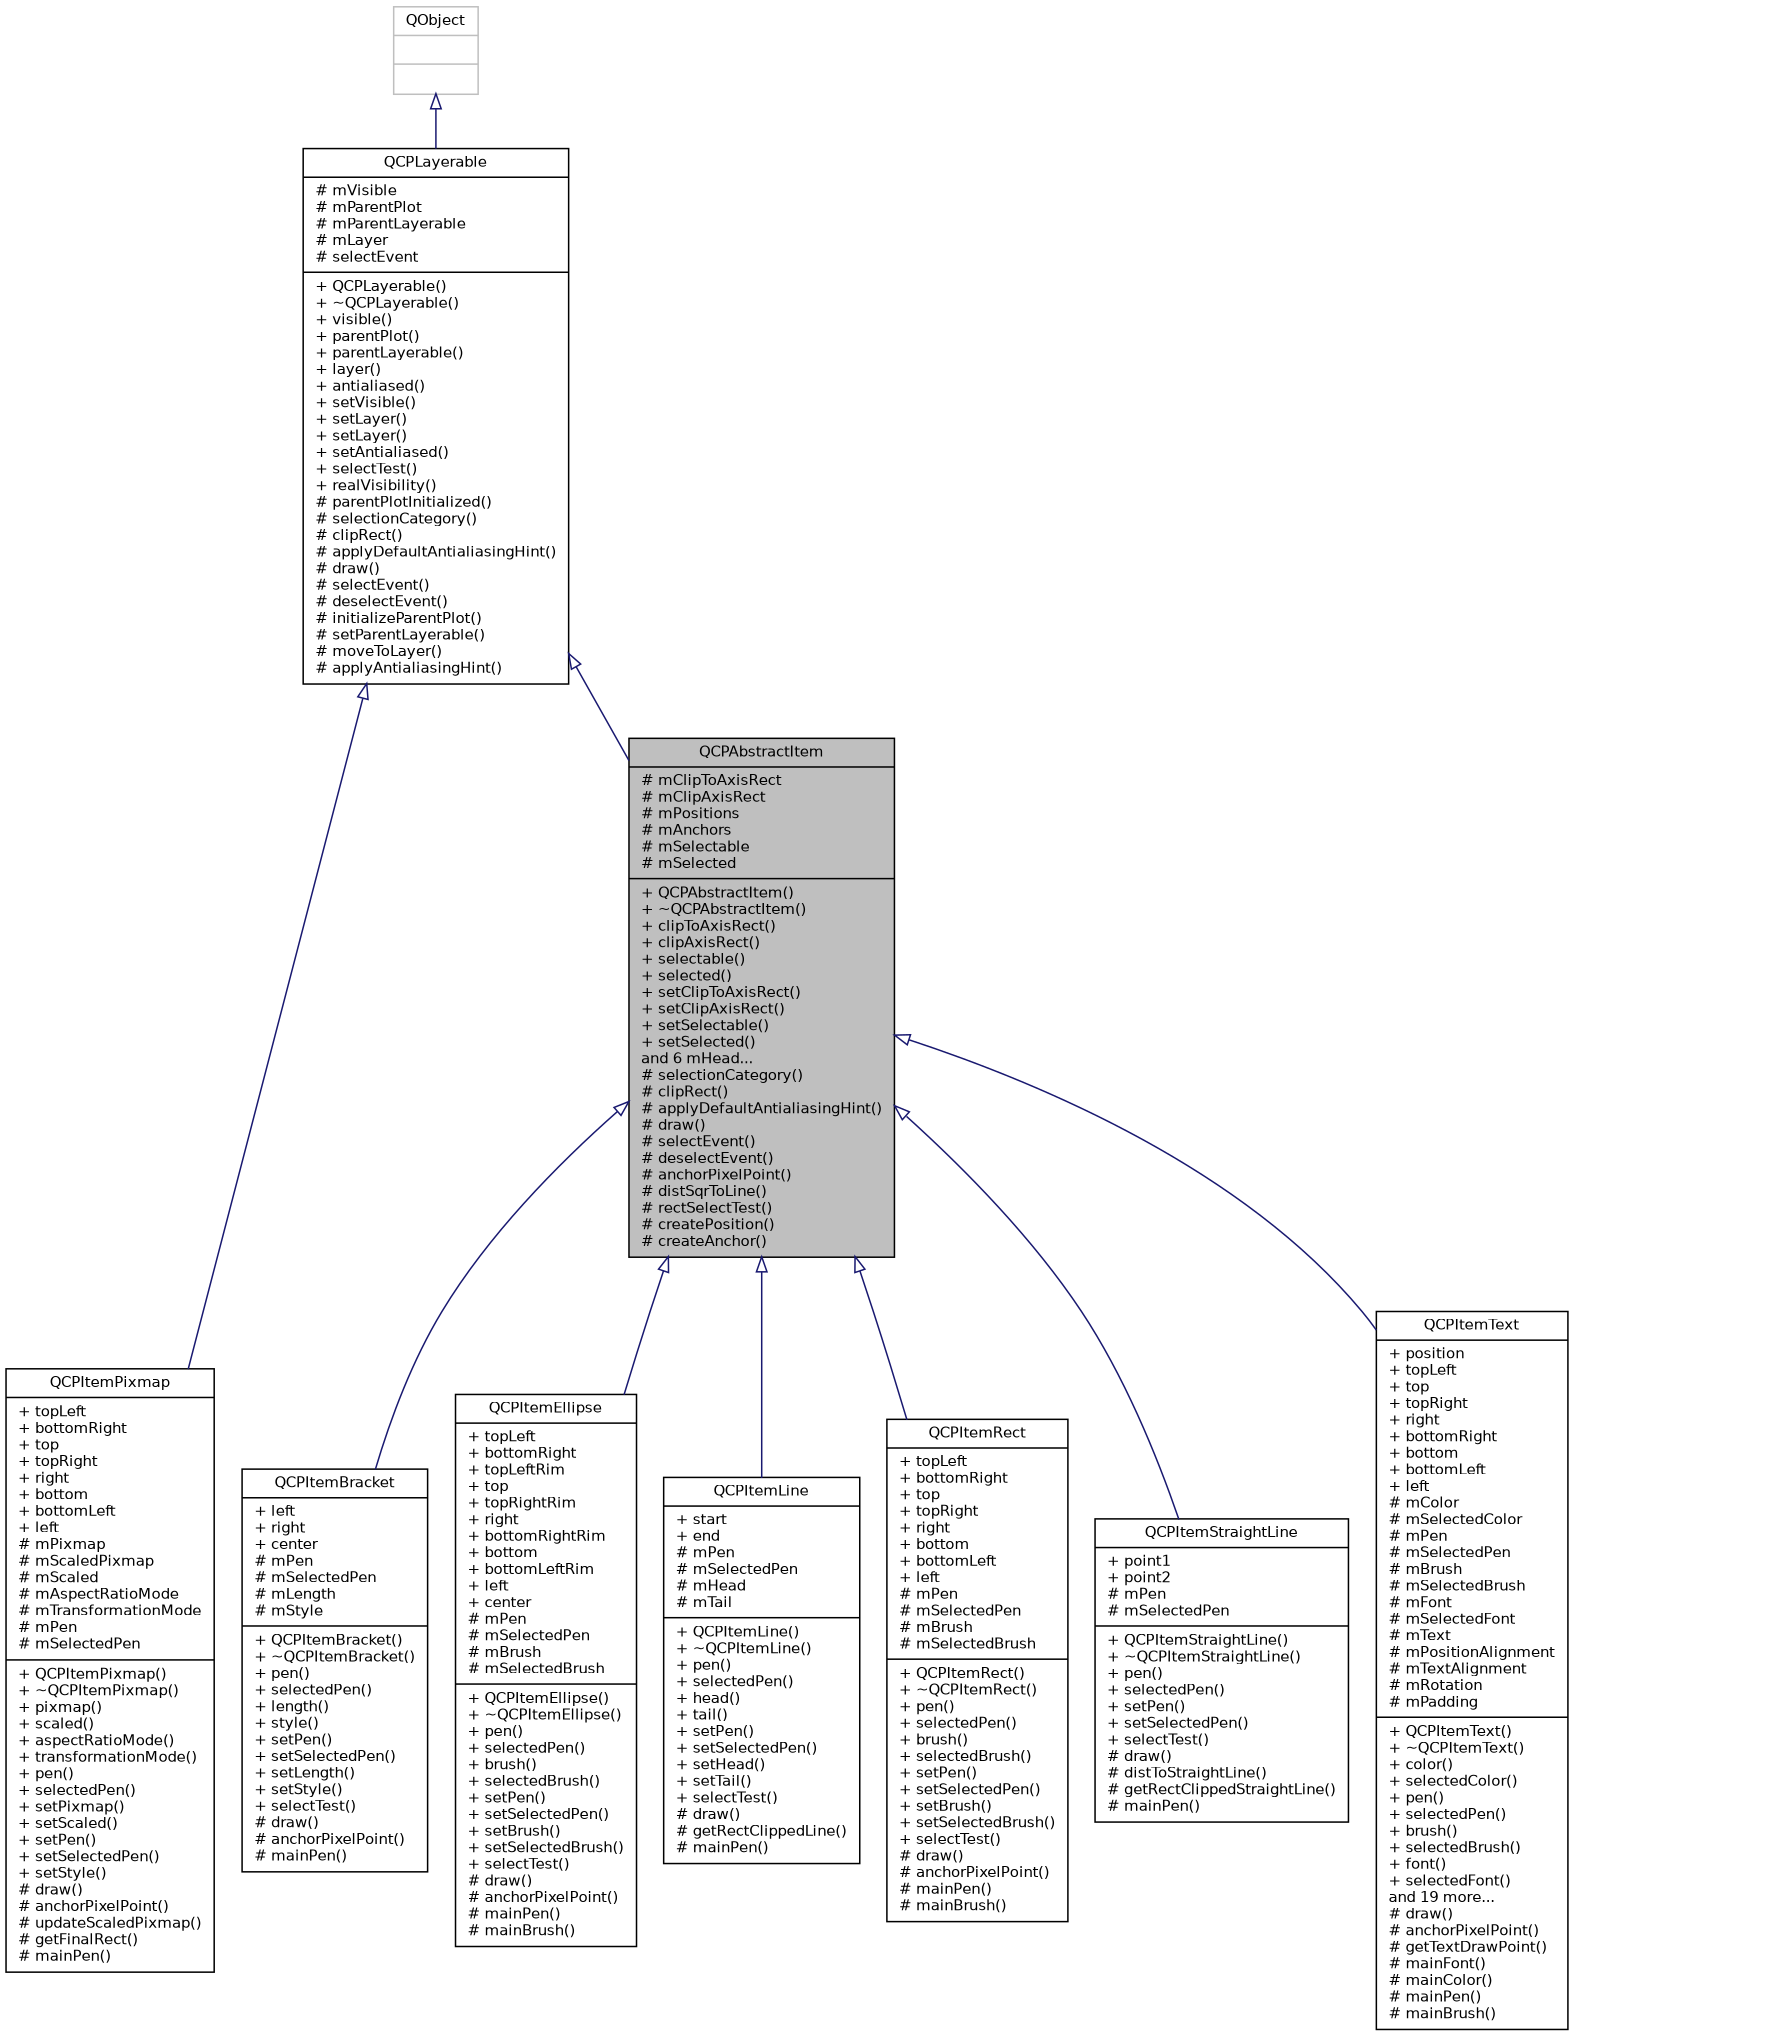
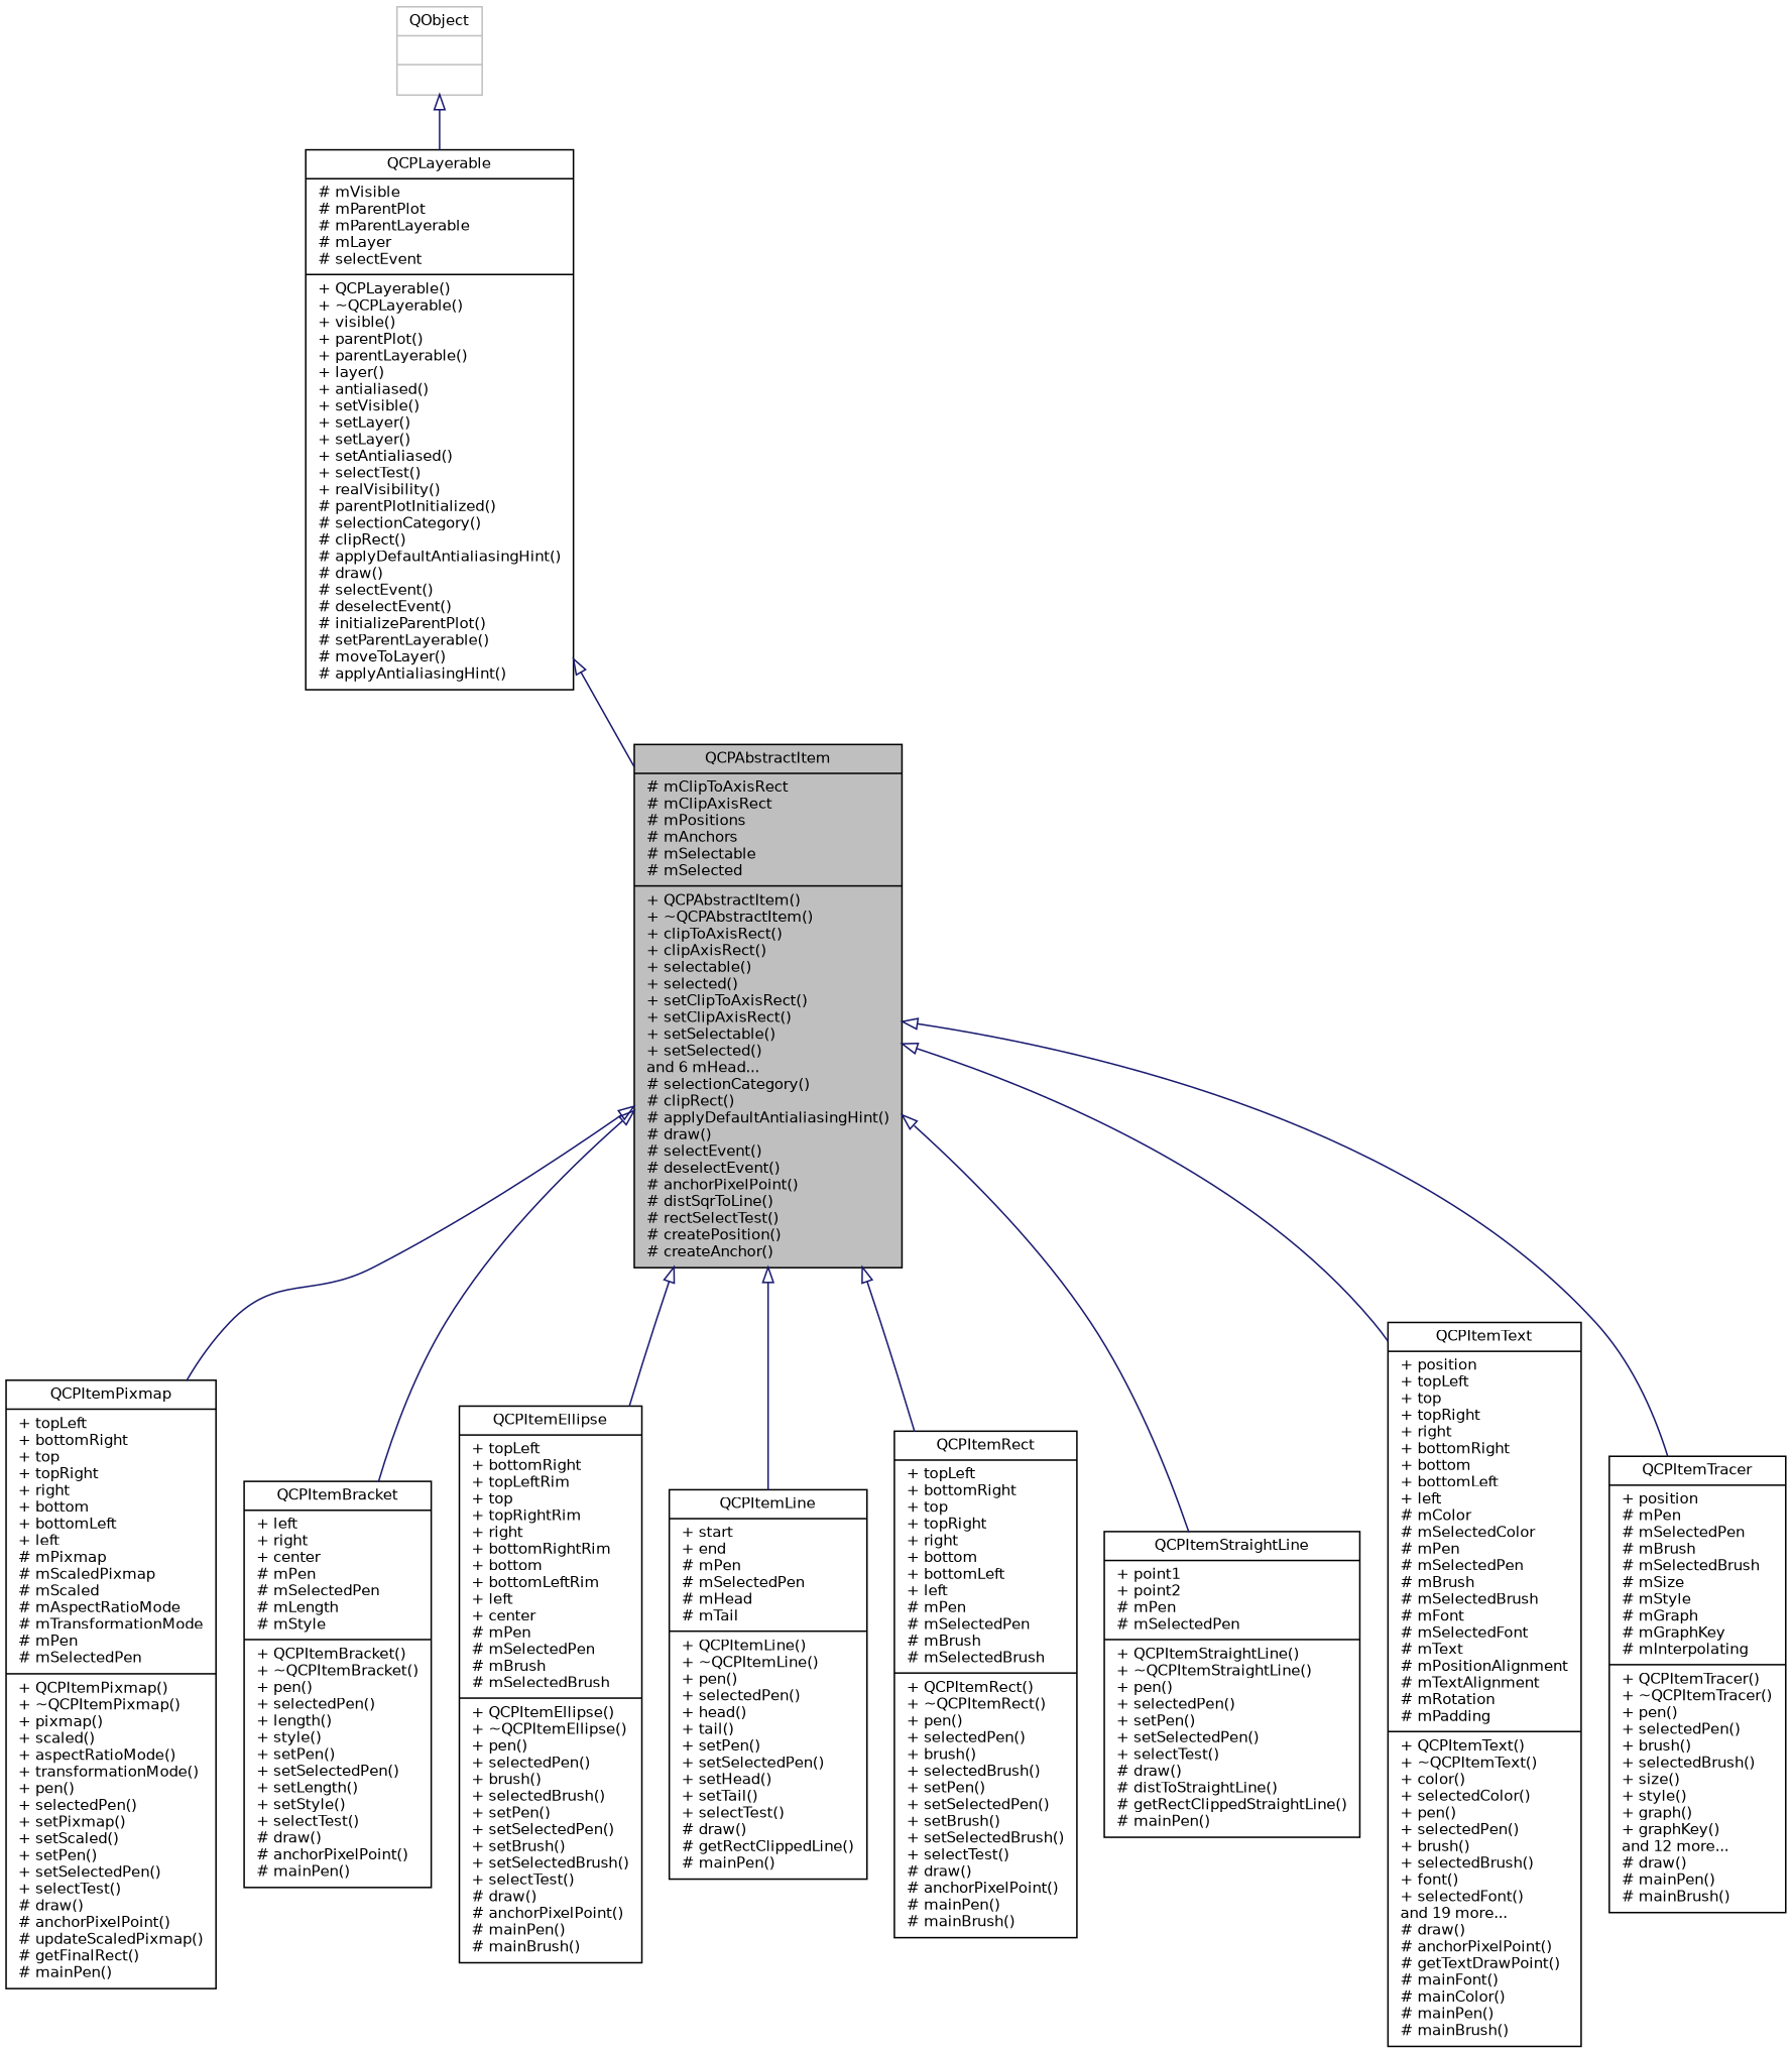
  digraph {
    node [color=black fillcolor=white fontname=Helvetica fontsize=10 shape=record style=filled]
    edge [arrowtail=onormal color=midnightblue dir=back fontname=Helvetica fontsize=10 labelfontname=Helvetica labelfontsize=10 style=solid]
    n1 [fillcolor=grey75 fontcolor=black height=0.2 label="{QCPAbstractItem\n|# mClipToAxisRect\l# mClipAxisRect\l# mPositions\l# mAnchors\l# mSelectable\l# mSelected\l|+ QCPAbstractItem()\l+ ~QCPAbstractItem()\l+ clipToAxisRect()\l+ clipAxisRect()\l+ selectable()\l+ selected()\l+ setClipToAxisRect()\l+ setClipAxisRect()\l+ setSelectable()\l+ setSelected()\land 6 mHead...\l# selectionCategory()\l# clipRect()\l# applyDefaultAntialiasingHint()\l# draw()\l# selectEvent()\l# deselectEvent()\l# anchorPixelPoint()\l# distSqrToLine()\l# rectSelectTest()\l# createPosition()\l# createAnchor()\l}" width=0.4]
    n2 [height=0.2 label="{QCPItemBracket\n|+ left\l+ right\l+ center\l# mPen\l# mSelectedPen\l# mLength\l# mStyle\l|+ QCPItemBracket()\l+ ~QCPItemBracket()\l+ pen()\l+ selectedPen()\l+ length()\l+ style()\l+ setPen()\l+ setSelectedPen()\l+ setLength()\l+ setStyle()\l+ selectTest()\l# draw()\l# anchorPixelPoint()\l# mainPen()\l}" width=0.4]
    n3 [height=0.2 label="{QCPItemEllipse\n|+ topLeft\l+ bottomRight\l+ topLeftRim\l+ top\l+ topRightRim\l+ right\l+ bottomRightRim\l+ bottom\l+ bottomLeftRim\l+ left\l+ center\l# mPen\l# mSelectedPen\l# mBrush\l# mSelectedBrush\l|+ QCPItemEllipse()\l+ ~QCPItemEllipse()\l+ pen()\l+ selectedPen()\l+ brush()\l+ selectedBrush()\l+ setPen()\l+ setSelectedPen()\l+ setBrush()\l+ setSelectedBrush()\l+ selectTest()\l# draw()\l# anchorPixelPoint()\l# mainPen()\l# mainBrush()\l}" width=0.4]
    n4 [height=0.2 label="{QCPItemLine\n|+ start\l+ end\l# mPen\l# mSelectedPen\l# mHead\l# mTail\l|+ QCPItemLine()\l+ ~QCPItemLine()\l+ pen()\l+ selectedPen()\l+ head()\l+ tail()\l+ setPen()\l+ setSelectedPen()\l+ setHead()\l+ setTail()\l+ selectTest()\l# draw()\l# getRectClippedLine()\l# mainPen()\l}" width=0.4]
-   n5 [height=0.2 label="{QCPItemPixmap\n|+ topLeft\l+ bottomRight\l+ top\l+ topRight\l+ right\l+ bottom\l+ bottomLeft\l+ left\l# mPixmap\l# mScaledPixmap\l# mScaled\l# mAspectRatioMode\l# mTransformationMode\l# mPen\l# mSelectedPen\l|+ QCPItemPixmap()\l+ ~QCPItemPixmap()\l+ pixmap()\l+ scaled()\l+ aspectRatioMode()\l+ transformationMode()\l+ pen()\l+ selectedPen()\l+ setPixmap()\l+ setScaled()\l+ setPen()\l+ setSelectedPen()\l+ setStyle()\l# draw()\l# anchorPixelPoint()\l# updateScaledPixmap()\l# getFinalRect()\l# mainPen()\l}" width=0.4]
+   n5 [height=0.2 label="{QCPItemPixmap\n|+ topLeft\l+ bottomRight\l+ top\l+ topRight\l+ right\l+ bottom\l+ bottomLeft\l+ left\l# mPixmap\l# mScaledPixmap\l# mScaled\l# mAspectRatioMode\l# mTransformationMode\l# mPen\l# mSelectedPen\l|+ QCPItemPixmap()\l+ ~QCPItemPixmap()\l+ pixmap()\l+ scaled()\l+ aspectRatioMode()\l+ transformationMode()\l+ pen()\l+ selectedPen()\l+ setPixmap()\l+ setScaled()\l+ setPen()\l+ setSelectedPen()\l+ selectTest()\l# draw()\l# anchorPixelPoint()\l# updateScaledPixmap()\l# getFinalRect()\l# mainPen()\l}" width=0.4]
    n6 [height=0.2 label="{QCPItemRect\n|+ topLeft\l+ bottomRight\l+ top\l+ topRight\l+ right\l+ bottom\l+ bottomLeft\l+ left\l# mPen\l# mSelectedPen\l# mBrush\l# mSelectedBrush\l|+ QCPItemRect()\l+ ~QCPItemRect()\l+ pen()\l+ selectedPen()\l+ brush()\l+ selectedBrush()\l+ setPen()\l+ setSelectedPen()\l+ setBrush()\l+ setSelectedBrush()\l+ selectTest()\l# draw()\l# anchorPixelPoint()\l# mainPen()\l# mainBrush()\l}" width=0.4]
    n7 [height=0.2 label="{QCPItemStraightLine\n|+ point1\l+ point2\l# mPen\l# mSelectedPen\l|+ QCPItemStraightLine()\l+ ~QCPItemStraightLine()\l+ pen()\l+ selectedPen()\l+ setPen()\l+ setSelectedPen()\l+ selectTest()\l# draw()\l# distToStraightLine()\l# getRectClippedStraightLine()\l# mainPen()\l}" width=0.4]
    n8 [height=0.2 label="{QCPItemText\n|+ position\l+ topLeft\l+ top\l+ topRight\l+ right\l+ bottomRight\l+ bottom\l+ bottomLeft\l+ left\l# mColor\l# mSelectedColor\l# mPen\l# mSelectedPen\l# mBrush\l# mSelectedBrush\l# mFont\l# mSelectedFont\l# mText\l# mPositionAlignment\l# mTextAlignment\l# mRotation\l# mPadding\l|+ QCPItemText()\l+ ~QCPItemText()\l+ color()\l+ selectedColor()\l+ pen()\l+ selectedPen()\l+ brush()\l+ selectedBrush()\l+ font()\l+ selectedFont()\land 19 more...\l# draw()\l# anchorPixelPoint()\l# getTextDrawPoint()\l# mainFont()\l# mainColor()\l# mainPen()\l# mainBrush()\l}" width=0.4]
+   n9 [height=0.2 label="{QCPItemTracer\n|+ position\l# mPen\l# mSelectedPen\l# mBrush\l# mSelectedBrush\l# mSize\l# mStyle\l# mGraph\l# mGraphKey\l# mInterpolating\l|+ QCPItemTracer()\l+ ~QCPItemTracer()\l+ pen()\l+ selectedPen()\l+ brush()\l+ selectedBrush()\l+ size()\l+ style()\l+ graph()\l+ graphKey()\land 12 more...\l# draw()\l# mainPen()\l# mainBrush()\l}" width=0.4]
    n10 [height=0.2 label="{QCPLayerable\n|# mVisible\l# mParentPlot\l# mParentLayerable\l# mLayer\l# selectEvent\l|+ QCPLayerable()\l+ ~QCPLayerable()\l+ visible()\l+ parentPlot()\l+ parentLayerable()\l+ layer()\l+ antialiased()\l+ setVisible()\l+ setLayer()\l+ setLayer()\l+ setAntialiased()\l+ selectTest()\l+ realVisibility()\l# parentPlotInitialized()\l# selectionCategory()\l# clipRect()\l# applyDefaultAntialiasingHint()\l# draw()\l# selectEvent()\l# deselectEvent()\l# initializeParentPlot()\l# setParentLayerable()\l# moveToLayer()\l# applyAntialiasingHint()\l}" width=0.4]
    n11 [color=grey75 height=0.2 label="{QObject\n||}" width=0.4]
    n1 -> n2
    n1 -> n3
    n1 -> n4
-   n10 -> n5
+   n1 -> n5
    n1 -> n6
    n1 -> n7
    n1 -> n8
+   n1 -> n9
    n10 -> n1
    n11 -> n10
  }
